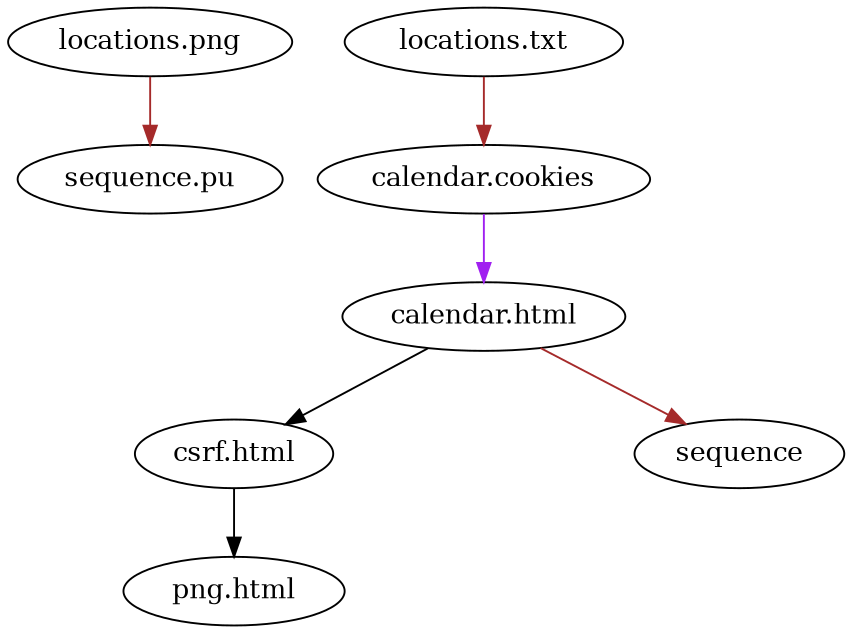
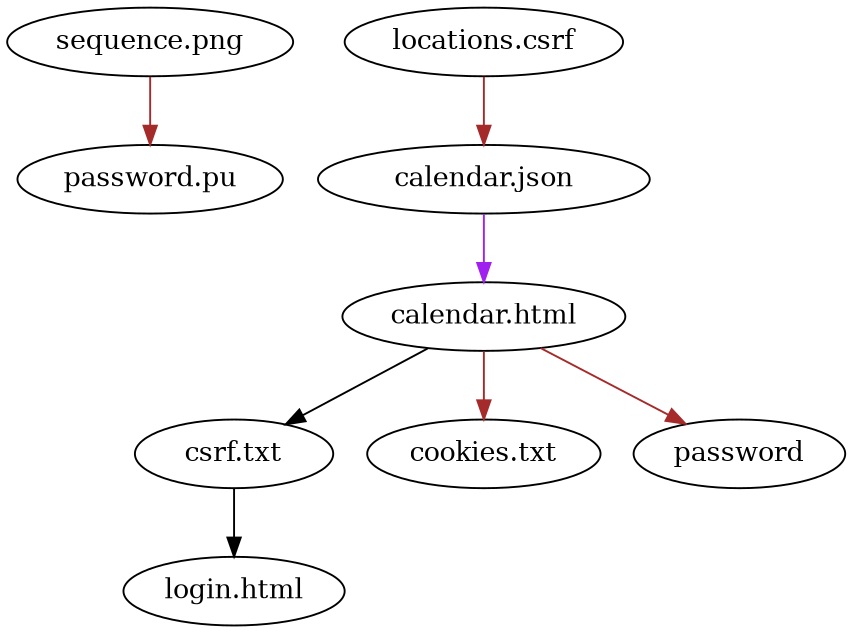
  digraph {
    edge [color=brown]
-   "sequence.png" [label="locations.png"]
-   "sequence.pu"
-   "csrf.txt" [label="csrf.html"]
-   "login.html" [label="png.html"]
+   "sequence.png"
+   "sequence.pu" [label="password.pu"]
+   "csrf.txt"
+   "login.html"
    "calendar.html"
-   password [label=sequence]
-   "calendar.json" [label="calendar.cookies"]
-   "locations.txt"
+   "cookies.txt"
+   password
+   "calendar.json"
+   "locations.txt" [label="locations.csrf"]
    "sequence.png" -> "sequence.pu"
    "csrf.txt" -> "login.html" [color=black]
    "calendar.html" -> "csrf.txt" [color=black]
+   "calendar.html" -> "cookies.txt"
    "calendar.html" -> password
    "calendar.json" -> "calendar.html" [color=purple]
    "locations.txt" -> "calendar.json"
  }
